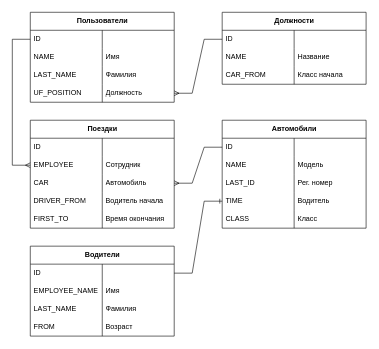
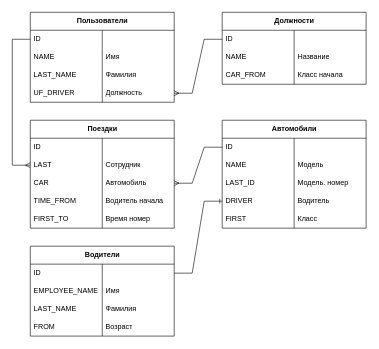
  <mxCell id="0" />
  <mxCell id="1" parent="0" />
  <mxCell id="2" value="" style="edgeStyle=entityRelationEdgeStyle;fontSize=12;html=1;endArrow=ERmany;rounded=0;exitX=0;exitY=0.5;exitDx=0;exitDy=0;entryX=1;entryY=0.5;entryDx=0;entryDy=0;" parent="1" source="19" target="15" edge="1"><mxGeometry width="100" height="100" relative="1" as="geometry"><mxPoint x="290" y="590" as="sourcePoint" /><mxPoint x="300" y="660" as="targetPoint" /></mxGeometry></mxCell>
  <mxCell id="3" value="" style="edgeStyle=entityRelationEdgeStyle;fontSize=12;html=1;endArrow=ERmany;rounded=0;exitX=0;exitY=0.5;exitDx=0;exitDy=0;entryX=1;entryY=0.5;entryDx=0;entryDy=0;" parent="1" source="29" target="51" edge="1"><mxGeometry width="100" height="100" relative="1" as="geometry"><mxPoint x="350" y="330" as="sourcePoint" /><mxPoint x="260" y="405" as="targetPoint" /></mxGeometry></mxCell>
  <mxCell id="4" value="" style="edgeStyle=orthogonalEdgeStyle;fontSize=12;html=1;endArrow=ERmany;rounded=0;jumpStyle=none;exitX=0;exitY=0.5;exitDx=0;exitDy=0;entryX=0;entryY=0.5;entryDx=0;entryDy=0;" parent="1" source="6" target="48" edge="1"><mxGeometry width="100" height="100" relative="1" as="geometry"><mxPoint x="0" y="433" as="sourcePoint" /><mxPoint x="-20" y="460" as="targetPoint" /><Array as="points"><mxPoint x="20" y="65" /><mxPoint x="20" y="275" /></Array></mxGeometry></mxCell>
  <mxCell id="5" value="Пользователи" style="shape=table;startSize=30;container=1;collapsible=1;childLayout=tableLayout;fixedRows=1;rowLines=0;fontStyle=1;align=center;resizeLast=1;html=1;" parent="1" vertex="1"><mxGeometry x="50" y="20" width="240" height="150" as="geometry" /></mxCell>
  <mxCell id="6" value="" style="shape=tableRow;horizontal=0;startSize=0;swimlaneHead=0;swimlaneBody=0;fillColor=none;collapsible=0;dropTarget=0;points=[[0,0.5],[1,0.5]];portConstraint=eastwest;top=0;left=0;right=0;bottom=0;" parent="5" vertex="1"><mxGeometry y="30" width="240" height="30" as="geometry" /></mxCell>
  <mxCell id="7" value="ID" style="shape=partialRectangle;connectable=0;fillColor=none;top=0;left=0;bottom=0;right=0;editable=1;overflow=hidden;whiteSpace=wrap;html=1;align=left;spacingLeft=4;" parent="6" vertex="1"><mxGeometry width="120" height="30" as="geometry"><mxRectangle width="120" height="30" as="alternateBounds" /></mxGeometry></mxCell>
  <mxCell id="8" value="" style="shape=partialRectangle;connectable=0;fillColor=none;top=0;left=0;bottom=0;right=0;align=left;spacingLeft=4;overflow=hidden;whiteSpace=wrap;html=1;" parent="6" vertex="1"><mxGeometry x="120" width="120" height="30" as="geometry"><mxRectangle width="120" height="30" as="alternateBounds" /></mxGeometry></mxCell>
  <mxCell id="9" value="" style="shape=tableRow;horizontal=0;startSize=0;swimlaneHead=0;swimlaneBody=0;fillColor=none;collapsible=0;dropTarget=0;points=[[0,0.5],[1,0.5]];portConstraint=eastwest;top=0;left=0;right=0;bottom=0;" parent="5" vertex="1"><mxGeometry y="60" width="240" height="30" as="geometry" /></mxCell>
  <mxCell id="10" value="NAME" style="shape=partialRectangle;connectable=0;fillColor=none;top=0;left=0;bottom=0;right=0;editable=1;overflow=hidden;whiteSpace=wrap;html=1;align=left;spacingLeft=4;" parent="9" vertex="1"><mxGeometry width="120" height="30" as="geometry"><mxRectangle width="120" height="30" as="alternateBounds" /></mxGeometry></mxCell>
  <mxCell id="11" value="Имя" style="shape=partialRectangle;connectable=0;fillColor=none;top=0;left=0;bottom=0;right=0;align=left;spacingLeft=4;overflow=hidden;whiteSpace=wrap;html=1;" parent="9" vertex="1"><mxGeometry x="120" width="120" height="30" as="geometry"><mxRectangle width="120" height="30" as="alternateBounds" /></mxGeometry></mxCell>
  <mxCell id="12" value="" style="shape=tableRow;horizontal=0;startSize=0;swimlaneHead=0;swimlaneBody=0;fillColor=none;collapsible=0;dropTarget=0;points=[[0,0.5],[1,0.5]];portConstraint=eastwest;top=0;left=0;right=0;bottom=0;" parent="5" vertex="1"><mxGeometry y="90" width="240" height="30" as="geometry" /></mxCell>
  <mxCell id="13" value="LAST_NAME" style="shape=partialRectangle;connectable=0;fillColor=none;top=0;left=0;bottom=0;right=0;editable=1;overflow=hidden;whiteSpace=wrap;html=1;align=left;spacingLeft=4;" parent="12" vertex="1"><mxGeometry width="120" height="30" as="geometry"><mxRectangle width="120" height="30" as="alternateBounds" /></mxGeometry></mxCell>
  <mxCell id="14" value="Фамилия" style="shape=partialRectangle;connectable=0;fillColor=none;top=0;left=0;bottom=0;right=0;align=left;spacingLeft=4;overflow=hidden;whiteSpace=wrap;html=1;" parent="12" vertex="1"><mxGeometry x="120" width="120" height="30" as="geometry"><mxRectangle width="120" height="30" as="alternateBounds" /></mxGeometry></mxCell>
  <mxCell id="15" value="" style="shape=tableRow;horizontal=0;startSize=0;swimlaneHead=0;swimlaneBody=0;fillColor=none;collapsible=0;dropTarget=0;points=[[0,0.5],[1,0.5]];portConstraint=eastwest;top=0;left=0;right=0;bottom=0;" parent="5" vertex="1"><mxGeometry y="120" width="240" height="30" as="geometry" /></mxCell>
- <mxCell id="16" value="UF_POSITION" style="shape=partialRectangle;connectable=0;fillColor=none;top=0;left=0;bottom=0;right=0;fontStyle=0;overflow=hidden;whiteSpace=wrap;html=1;align=left;spacingLeft=4;" parent="15" vertex="1"><mxGeometry width="120" height="30" as="geometry"><mxRectangle width="120" height="30" as="alternateBounds" /></mxGeometry></mxCell>
+ <mxCell id="16" value="UF_DRIVER" style="shape=partialRectangle;connectable=0;fillColor=none;top=0;left=0;bottom=0;right=0;fontStyle=0;overflow=hidden;whiteSpace=wrap;html=1;align=left;spacingLeft=4;" parent="15" vertex="1"><mxGeometry width="120" height="30" as="geometry"><mxRectangle width="120" height="30" as="alternateBounds" /></mxGeometry></mxCell>
  <mxCell id="17" value="Должность" style="shape=partialRectangle;connectable=0;fillColor=none;top=0;left=0;bottom=0;right=0;align=left;spacingLeft=4;fontStyle=0;overflow=hidden;whiteSpace=wrap;html=1;" parent="15" vertex="1"><mxGeometry x="120" width="120" height="30" as="geometry"><mxRectangle width="120" height="30" as="alternateBounds" /></mxGeometry></mxCell>
  <mxCell id="18" value="Должности" style="shape=table;startSize=30;container=1;collapsible=1;childLayout=tableLayout;fixedRows=1;rowLines=0;fontStyle=1;align=center;resizeLast=1;html=1;" parent="1" vertex="1"><mxGeometry x="370" y="20" width="240" height="120" as="geometry" /></mxCell>
  <mxCell id="19" value="" style="shape=tableRow;horizontal=0;startSize=0;swimlaneHead=0;swimlaneBody=0;fillColor=none;collapsible=0;dropTarget=0;points=[[0,0.5],[1,0.5]];portConstraint=eastwest;top=0;left=0;right=0;bottom=0;" parent="18" vertex="1"><mxGeometry y="30" width="240" height="30" as="geometry" /></mxCell>
  <mxCell id="20" value="ID" style="shape=partialRectangle;connectable=0;fillColor=none;top=0;left=0;bottom=0;right=0;editable=1;overflow=hidden;whiteSpace=wrap;html=1;align=left;spacingLeft=4;" parent="19" vertex="1"><mxGeometry width="120" height="30" as="geometry"><mxRectangle width="120" height="30" as="alternateBounds" /></mxGeometry></mxCell>
  <mxCell id="21" value="" style="shape=partialRectangle;connectable=0;fillColor=none;top=0;left=0;bottom=0;right=0;align=left;spacingLeft=4;overflow=hidden;whiteSpace=wrap;html=1;" parent="19" vertex="1"><mxGeometry x="120" width="120" height="30" as="geometry"><mxRectangle width="120" height="30" as="alternateBounds" /></mxGeometry></mxCell>
  <mxCell id="22" value="" style="shape=tableRow;horizontal=0;startSize=0;swimlaneHead=0;swimlaneBody=0;fillColor=none;collapsible=0;dropTarget=0;points=[[0,0.5],[1,0.5]];portConstraint=eastwest;top=0;left=0;right=0;bottom=0;" parent="18" vertex="1"><mxGeometry y="60" width="240" height="30" as="geometry" /></mxCell>
  <mxCell id="23" value="NAME" style="shape=partialRectangle;connectable=0;fillColor=none;top=0;left=0;bottom=0;right=0;editable=1;overflow=hidden;whiteSpace=wrap;html=1;align=left;spacingLeft=4;" parent="22" vertex="1"><mxGeometry width="120" height="30" as="geometry"><mxRectangle width="120" height="30" as="alternateBounds" /></mxGeometry></mxCell>
  <mxCell id="24" value="Название" style="shape=partialRectangle;connectable=0;fillColor=none;top=0;left=0;bottom=0;right=0;align=left;spacingLeft=4;overflow=hidden;whiteSpace=wrap;html=1;" parent="22" vertex="1"><mxGeometry x="120" width="120" height="30" as="geometry"><mxRectangle width="120" height="30" as="alternateBounds" /></mxGeometry></mxCell>
  <mxCell id="25" value="" style="shape=tableRow;horizontal=0;startSize=0;swimlaneHead=0;swimlaneBody=0;fillColor=none;collapsible=0;dropTarget=0;points=[[0,0.5],[1,0.5]];portConstraint=eastwest;top=0;left=0;right=0;bottom=0;" parent="18" vertex="1"><mxGeometry y="90" width="240" height="30" as="geometry" /></mxCell>
  <mxCell id="26" value="CAR_FROM" style="shape=partialRectangle;connectable=0;fillColor=none;top=0;left=0;bottom=0;right=0;editable=1;overflow=hidden;whiteSpace=wrap;html=1;align=left;spacingLeft=4;" parent="25" vertex="1"><mxGeometry width="120" height="30" as="geometry"><mxRectangle width="120" height="30" as="alternateBounds" /></mxGeometry></mxCell>
  <mxCell id="27" value="Класс начала" style="shape=partialRectangle;connectable=0;fillColor=none;top=0;left=0;bottom=0;right=0;align=left;spacingLeft=4;overflow=hidden;whiteSpace=wrap;html=1;" parent="25" vertex="1"><mxGeometry x="120" width="120" height="30" as="geometry"><mxRectangle width="120" height="30" as="alternateBounds" /></mxGeometry></mxCell>
  <mxCell id="28" value="&lt;div&gt;Автомобили&lt;/div&gt;" style="shape=table;startSize=30;container=1;collapsible=1;childLayout=tableLayout;fixedRows=1;rowLines=0;fontStyle=1;align=center;resizeLast=1;html=1;" parent="1" vertex="1"><mxGeometry x="370" y="200" width="240" height="180" as="geometry" /></mxCell>
  <mxCell id="29" value="" style="shape=tableRow;horizontal=0;startSize=0;swimlaneHead=0;swimlaneBody=0;fillColor=none;collapsible=0;dropTarget=0;points=[[0,0.5],[1,0.5]];portConstraint=eastwest;top=0;left=0;right=0;bottom=0;" parent="28" vertex="1"><mxGeometry y="30" width="240" height="30" as="geometry" /></mxCell>
  <mxCell id="30" value="ID" style="shape=partialRectangle;connectable=0;fillColor=none;top=0;left=0;bottom=0;right=0;editable=1;overflow=hidden;whiteSpace=wrap;html=1;align=left;spacingLeft=4;" parent="29" vertex="1"><mxGeometry width="120" height="30" as="geometry"><mxRectangle width="120" height="30" as="alternateBounds" /></mxGeometry></mxCell>
  <mxCell id="31" value="" style="shape=partialRectangle;connectable=0;fillColor=none;top=0;left=0;bottom=0;right=0;align=left;spacingLeft=4;overflow=hidden;whiteSpace=wrap;html=1;" parent="29" vertex="1"><mxGeometry x="120" width="120" height="30" as="geometry"><mxRectangle width="120" height="30" as="alternateBounds" /></mxGeometry></mxCell>
  <mxCell id="32" value="" style="shape=tableRow;horizontal=0;startSize=0;swimlaneHead=0;swimlaneBody=0;fillColor=none;collapsible=0;dropTarget=0;points=[[0,0.5],[1,0.5]];portConstraint=eastwest;top=0;left=0;right=0;bottom=0;" parent="28" vertex="1"><mxGeometry y="60" width="240" height="30" as="geometry" /></mxCell>
  <mxCell id="33" value="NAME" style="shape=partialRectangle;connectable=0;fillColor=none;top=0;left=0;bottom=0;right=0;editable=1;overflow=hidden;whiteSpace=wrap;html=1;align=left;spacingLeft=4;" parent="32" vertex="1"><mxGeometry width="120" height="30" as="geometry"><mxRectangle width="120" height="30" as="alternateBounds" /></mxGeometry></mxCell>
  <mxCell id="34" value="Модель" style="shape=partialRectangle;connectable=0;fillColor=none;top=0;left=0;bottom=0;right=0;align=left;spacingLeft=4;overflow=hidden;whiteSpace=wrap;html=1;" parent="32" vertex="1"><mxGeometry x="120" width="120" height="30" as="geometry"><mxRectangle width="120" height="30" as="alternateBounds" /></mxGeometry></mxCell>
  <mxCell id="35" value="" style="shape=tableRow;horizontal=0;startSize=0;swimlaneHead=0;swimlaneBody=0;fillColor=none;collapsible=0;dropTarget=0;points=[[0,0.5],[1,0.5]];portConstraint=eastwest;top=0;left=0;right=0;bottom=0;" parent="28" vertex="1"><mxGeometry y="90" width="240" height="30" as="geometry" /></mxCell>
  <mxCell id="36" value="LAST_ID" style="shape=partialRectangle;connectable=0;fillColor=none;top=0;left=0;bottom=0;right=0;editable=1;overflow=hidden;whiteSpace=wrap;html=1;align=left;spacingLeft=4;" parent="35" vertex="1"><mxGeometry width="120" height="30" as="geometry"><mxRectangle width="120" height="30" as="alternateBounds" /></mxGeometry></mxCell>
- <mxCell id="37" value="Рег. номер" style="shape=partialRectangle;connectable=0;fillColor=none;top=0;left=0;bottom=0;right=0;align=left;spacingLeft=4;overflow=hidden;whiteSpace=wrap;html=1;" parent="35" vertex="1"><mxGeometry x="120" width="120" height="30" as="geometry"><mxRectangle width="120" height="30" as="alternateBounds" /></mxGeometry></mxCell>
+ <mxCell id="37" value="Модель. номер" style="shape=partialRectangle;connectable=0;fillColor=none;top=0;left=0;bottom=0;right=0;align=left;spacingLeft=4;overflow=hidden;whiteSpace=wrap;html=1;" parent="35" vertex="1"><mxGeometry x="120" width="120" height="30" as="geometry"><mxRectangle width="120" height="30" as="alternateBounds" /></mxGeometry></mxCell>
  <mxCell id="38" value="" style="shape=tableRow;horizontal=0;startSize=0;swimlaneHead=0;swimlaneBody=0;fillColor=none;collapsible=0;dropTarget=0;points=[[0,0.5],[1,0.5]];portConstraint=eastwest;top=0;left=0;right=0;bottom=0;" parent="28" vertex="1"><mxGeometry y="120" width="240" height="30" as="geometry" /></mxCell>
- <mxCell id="39" value="TIME" style="shape=partialRectangle;connectable=0;fillColor=none;top=0;left=0;bottom=0;right=0;fontStyle=0;overflow=hidden;whiteSpace=wrap;html=1;align=left;spacingLeft=4;" parent="38" vertex="1"><mxGeometry width="120" height="30" as="geometry"><mxRectangle width="120" height="30" as="alternateBounds" /></mxGeometry></mxCell>
+ <mxCell id="39" value="DRIVER" style="shape=partialRectangle;connectable=0;fillColor=none;top=0;left=0;bottom=0;right=0;fontStyle=0;overflow=hidden;whiteSpace=wrap;html=1;align=left;spacingLeft=4;" parent="38" vertex="1"><mxGeometry width="120" height="30" as="geometry"><mxRectangle width="120" height="30" as="alternateBounds" /></mxGeometry></mxCell>
  <mxCell id="40" value="Водитель" style="shape=partialRectangle;connectable=0;fillColor=none;top=0;left=0;bottom=0;right=0;align=left;spacingLeft=4;fontStyle=0;overflow=hidden;whiteSpace=wrap;html=1;" parent="38" vertex="1"><mxGeometry x="120" width="120" height="30" as="geometry"><mxRectangle width="120" height="30" as="alternateBounds" /></mxGeometry></mxCell>
  <mxCell id="41" value="" style="shape=tableRow;horizontal=0;startSize=0;swimlaneHead=0;swimlaneBody=0;fillColor=none;collapsible=0;dropTarget=0;points=[[0,0.5],[1,0.5]];portConstraint=eastwest;top=0;left=0;right=0;bottom=0;" parent="28" vertex="1"><mxGeometry y="150" width="240" height="30" as="geometry" /></mxCell>
- <mxCell id="42" value="CLASS" style="shape=partialRectangle;connectable=0;fillColor=none;top=0;left=0;bottom=0;right=0;fontStyle=0;overflow=hidden;whiteSpace=wrap;html=1;align=left;spacingLeft=4;" parent="41" vertex="1"><mxGeometry width="120" height="30" as="geometry"><mxRectangle width="120" height="30" as="alternateBounds" /></mxGeometry></mxCell>
+ <mxCell id="42" value="FIRST" style="shape=partialRectangle;connectable=0;fillColor=none;top=0;left=0;bottom=0;right=0;fontStyle=0;overflow=hidden;whiteSpace=wrap;html=1;align=left;spacingLeft=4;" parent="41" vertex="1"><mxGeometry width="120" height="30" as="geometry"><mxRectangle width="120" height="30" as="alternateBounds" /></mxGeometry></mxCell>
  <mxCell id="43" value="Класс" style="shape=partialRectangle;connectable=0;fillColor=none;top=0;left=0;bottom=0;right=0;align=left;spacingLeft=4;fontStyle=0;overflow=hidden;whiteSpace=wrap;html=1;" parent="41" vertex="1"><mxGeometry x="120" width="120" height="30" as="geometry"><mxRectangle width="120" height="30" as="alternateBounds" /></mxGeometry></mxCell>
  <mxCell id="44" value="Поездки" style="shape=table;startSize=30;container=1;collapsible=1;childLayout=tableLayout;fixedRows=1;rowLines=0;fontStyle=1;align=center;resizeLast=1;html=1;" parent="1" vertex="1"><mxGeometry x="50" y="200" width="240" height="180" as="geometry" /></mxCell>
  <mxCell id="45" value="" style="shape=tableRow;horizontal=0;startSize=0;swimlaneHead=0;swimlaneBody=0;fillColor=none;collapsible=0;dropTarget=0;points=[[0,0.5],[1,0.5]];portConstraint=eastwest;top=0;left=0;right=0;bottom=0;" parent="44" vertex="1"><mxGeometry y="30" width="240" height="30" as="geometry" /></mxCell>
  <mxCell id="46" value="ID" style="shape=partialRectangle;connectable=0;fillColor=none;top=0;left=0;bottom=0;right=0;editable=1;overflow=hidden;whiteSpace=wrap;html=1;align=left;spacingLeft=4;" parent="45" vertex="1"><mxGeometry width="120" height="30" as="geometry"><mxRectangle width="120" height="30" as="alternateBounds" /></mxGeometry></mxCell>
  <mxCell id="47" value="" style="shape=partialRectangle;connectable=0;fillColor=none;top=0;left=0;bottom=0;right=0;align=left;spacingLeft=4;overflow=hidden;whiteSpace=wrap;html=1;" parent="45" vertex="1"><mxGeometry x="120" width="120" height="30" as="geometry"><mxRectangle width="120" height="30" as="alternateBounds" /></mxGeometry></mxCell>
  <mxCell id="48" value="" style="shape=tableRow;horizontal=0;startSize=0;swimlaneHead=0;swimlaneBody=0;fillColor=none;collapsible=0;dropTarget=0;points=[[0,0.5],[1,0.5]];portConstraint=eastwest;top=0;left=0;right=0;bottom=0;" parent="44" vertex="1"><mxGeometry y="60" width="240" height="30" as="geometry" /></mxCell>
- <mxCell id="49" value="EMPLOYEE" style="shape=partialRectangle;connectable=0;fillColor=none;top=0;left=0;bottom=0;right=0;editable=1;overflow=hidden;whiteSpace=wrap;html=1;align=left;spacingLeft=4;" parent="48" vertex="1"><mxGeometry width="120" height="30" as="geometry"><mxRectangle width="120" height="30" as="alternateBounds" /></mxGeometry></mxCell>
+ <mxCell id="49" value="LAST" style="shape=partialRectangle;connectable=0;fillColor=none;top=0;left=0;bottom=0;right=0;editable=1;overflow=hidden;whiteSpace=wrap;html=1;align=left;spacingLeft=4;" parent="48" vertex="1"><mxGeometry width="120" height="30" as="geometry"><mxRectangle width="120" height="30" as="alternateBounds" /></mxGeometry></mxCell>
  <mxCell id="50" value="Сотрудник" style="shape=partialRectangle;connectable=0;fillColor=none;top=0;left=0;bottom=0;right=0;align=left;spacingLeft=4;overflow=hidden;whiteSpace=wrap;html=1;" parent="48" vertex="1"><mxGeometry x="120" width="120" height="30" as="geometry"><mxRectangle width="120" height="30" as="alternateBounds" /></mxGeometry></mxCell>
  <mxCell id="51" value="" style="shape=tableRow;horizontal=0;startSize=0;swimlaneHead=0;swimlaneBody=0;fillColor=none;collapsible=0;dropTarget=0;points=[[0,0.5],[1,0.5]];portConstraint=eastwest;top=0;left=0;right=0;bottom=0;" parent="44" vertex="1"><mxGeometry y="90" width="240" height="30" as="geometry" /></mxCell>
  <mxCell id="52" value="CAR" style="shape=partialRectangle;connectable=0;fillColor=none;top=0;left=0;bottom=0;right=0;editable=1;overflow=hidden;whiteSpace=wrap;html=1;align=left;spacingLeft=4;" parent="51" vertex="1"><mxGeometry width="120" height="30" as="geometry"><mxRectangle width="120" height="30" as="alternateBounds" /></mxGeometry></mxCell>
  <mxCell id="53" value="Автомобиль" style="shape=partialRectangle;connectable=0;fillColor=none;top=0;left=0;bottom=0;right=0;align=left;spacingLeft=4;overflow=hidden;whiteSpace=wrap;html=1;" parent="51" vertex="1"><mxGeometry x="120" width="120" height="30" as="geometry"><mxRectangle width="120" height="30" as="alternateBounds" /></mxGeometry></mxCell>
  <mxCell id="54" value="" style="shape=tableRow;horizontal=0;startSize=0;swimlaneHead=0;swimlaneBody=0;fillColor=none;collapsible=0;dropTarget=0;points=[[0,0.5],[1,0.5]];portConstraint=eastwest;top=0;left=0;right=0;bottom=0;" parent="44" vertex="1"><mxGeometry y="120" width="240" height="30" as="geometry" /></mxCell>
- <mxCell id="55" value="DRIVER_FROM" style="shape=partialRectangle;connectable=0;fillColor=none;top=0;left=0;bottom=0;right=0;fontStyle=0;overflow=hidden;whiteSpace=wrap;html=1;align=left;spacingLeft=4;" parent="54" vertex="1"><mxGeometry width="120" height="30" as="geometry"><mxRectangle width="120" height="30" as="alternateBounds" /></mxGeometry></mxCell>
+ <mxCell id="55" value="TIME_FROM" style="shape=partialRectangle;connectable=0;fillColor=none;top=0;left=0;bottom=0;right=0;fontStyle=0;overflow=hidden;whiteSpace=wrap;html=1;align=left;spacingLeft=4;" parent="54" vertex="1"><mxGeometry width="120" height="30" as="geometry"><mxRectangle width="120" height="30" as="alternateBounds" /></mxGeometry></mxCell>
  <mxCell id="56" value="Водитель начала" style="shape=partialRectangle;connectable=0;fillColor=none;top=0;left=0;bottom=0;right=0;align=left;spacingLeft=4;fontStyle=0;overflow=hidden;whiteSpace=wrap;html=1;" parent="54" vertex="1"><mxGeometry x="120" width="120" height="30" as="geometry"><mxRectangle width="120" height="30" as="alternateBounds" /></mxGeometry></mxCell>
  <mxCell id="57" value="" style="shape=tableRow;horizontal=0;startSize=0;swimlaneHead=0;swimlaneBody=0;fillColor=none;collapsible=0;dropTarget=0;points=[[0,0.5],[1,0.5]];portConstraint=eastwest;top=0;left=0;right=0;bottom=0;" parent="44" vertex="1"><mxGeometry y="150" width="240" height="30" as="geometry" /></mxCell>
  <mxCell id="58" value="FIRST_TO" style="shape=partialRectangle;connectable=0;fillColor=none;top=0;left=0;bottom=0;right=0;fontStyle=0;overflow=hidden;whiteSpace=wrap;html=1;align=left;spacingLeft=4;" parent="57" vertex="1"><mxGeometry width="120" height="30" as="geometry"><mxRectangle width="120" height="30" as="alternateBounds" /></mxGeometry></mxCell>
- <mxCell id="59" value="Время окончания" style="shape=partialRectangle;connectable=0;fillColor=none;top=0;left=0;bottom=0;right=0;align=left;spacingLeft=4;fontStyle=0;overflow=hidden;whiteSpace=wrap;html=1;" parent="57" vertex="1"><mxGeometry x="120" width="120" height="30" as="geometry"><mxRectangle width="120" height="30" as="alternateBounds" /></mxGeometry></mxCell>
+ <mxCell id="59" value="Время номер" style="shape=partialRectangle;connectable=0;fillColor=none;top=0;left=0;bottom=0;right=0;align=left;spacingLeft=4;fontStyle=0;overflow=hidden;whiteSpace=wrap;html=1;" parent="57" vertex="1"><mxGeometry x="120" width="120" height="30" as="geometry"><mxRectangle width="120" height="30" as="alternateBounds" /></mxGeometry></mxCell>
  <mxCell id="60" value="Водители" style="shape=table;startSize=30;container=1;collapsible=1;childLayout=tableLayout;fixedRows=1;rowLines=0;fontStyle=1;align=center;resizeLast=1;html=1;" parent="1" vertex="1"><mxGeometry x="50" y="410" width="240" height="150" as="geometry" /></mxCell>
  <mxCell id="61" value="" style="shape=tableRow;horizontal=0;startSize=0;swimlaneHead=0;swimlaneBody=0;fillColor=none;collapsible=0;dropTarget=0;points=[[0,0.5],[1,0.5]];portConstraint=eastwest;top=0;left=0;right=0;bottom=0;" parent="60" vertex="1"><mxGeometry y="30" width="240" height="30" as="geometry" /></mxCell>
  <mxCell id="62" value="ID" style="shape=partialRectangle;connectable=0;fillColor=none;top=0;left=0;bottom=0;right=0;editable=1;overflow=hidden;whiteSpace=wrap;html=1;align=left;spacingLeft=4;" parent="61" vertex="1"><mxGeometry width="120" height="30" as="geometry"><mxRectangle width="120" height="30" as="alternateBounds" /></mxGeometry></mxCell>
  <mxCell id="63" value="" style="shape=partialRectangle;connectable=0;fillColor=none;top=0;left=0;bottom=0;right=0;align=left;spacingLeft=4;overflow=hidden;whiteSpace=wrap;html=1;" parent="61" vertex="1"><mxGeometry x="120" width="120" height="30" as="geometry"><mxRectangle width="120" height="30" as="alternateBounds" /></mxGeometry></mxCell>
  <mxCell id="64" value="" style="shape=tableRow;horizontal=0;startSize=0;swimlaneHead=0;swimlaneBody=0;fillColor=none;collapsible=0;dropTarget=0;points=[[0,0.5],[1,0.5]];portConstraint=eastwest;top=0;left=0;right=0;bottom=0;" parent="60" vertex="1"><mxGeometry y="60" width="240" height="30" as="geometry" /></mxCell>
  <mxCell id="65" value="EMPLOYEE_NAME" style="shape=partialRectangle;connectable=0;fillColor=none;top=0;left=0;bottom=0;right=0;editable=1;overflow=hidden;whiteSpace=wrap;html=1;align=left;spacingLeft=4;" parent="64" vertex="1"><mxGeometry width="120" height="30" as="geometry"><mxRectangle width="120" height="30" as="alternateBounds" /></mxGeometry></mxCell>
  <mxCell id="66" value="Имя" style="shape=partialRectangle;connectable=0;fillColor=none;top=0;left=0;bottom=0;right=0;align=left;spacingLeft=4;overflow=hidden;whiteSpace=wrap;html=1;" parent="64" vertex="1"><mxGeometry x="120" width="120" height="30" as="geometry"><mxRectangle width="120" height="30" as="alternateBounds" /></mxGeometry></mxCell>
  <mxCell id="67" value="" style="shape=tableRow;horizontal=0;startSize=0;swimlaneHead=0;swimlaneBody=0;fillColor=none;collapsible=0;dropTarget=0;points=[[0,0.5],[1,0.5]];portConstraint=eastwest;top=0;left=0;right=0;bottom=0;" parent="60" vertex="1"><mxGeometry y="90" width="240" height="30" as="geometry" /></mxCell>
  <mxCell id="68" value="LAST_NAME" style="shape=partialRectangle;connectable=0;fillColor=none;top=0;left=0;bottom=0;right=0;editable=1;overflow=hidden;whiteSpace=wrap;html=1;align=left;spacingLeft=4;" parent="67" vertex="1"><mxGeometry width="120" height="30" as="geometry"><mxRectangle width="120" height="30" as="alternateBounds" /></mxGeometry></mxCell>
  <mxCell id="69" value="Фамилия" style="shape=partialRectangle;connectable=0;fillColor=none;top=0;left=0;bottom=0;right=0;align=left;spacingLeft=4;overflow=hidden;whiteSpace=wrap;html=1;" parent="67" vertex="1"><mxGeometry x="120" width="120" height="30" as="geometry"><mxRectangle width="120" height="30" as="alternateBounds" /></mxGeometry></mxCell>
  <mxCell id="70" value="" style="shape=tableRow;horizontal=0;startSize=0;swimlaneHead=0;swimlaneBody=0;fillColor=none;collapsible=0;dropTarget=0;points=[[0,0.5],[1,0.5]];portConstraint=eastwest;top=0;left=0;right=0;bottom=0;" parent="60" vertex="1"><mxGeometry y="120" width="240" height="30" as="geometry" /></mxCell>
  <mxCell id="71" value="FROM" style="shape=partialRectangle;connectable=0;fillColor=none;top=0;left=0;bottom=0;right=0;fontStyle=0;overflow=hidden;whiteSpace=wrap;html=1;align=left;spacingLeft=4;" parent="70" vertex="1"><mxGeometry width="120" height="30" as="geometry"><mxRectangle width="120" height="30" as="alternateBounds" /></mxGeometry></mxCell>
  <mxCell id="72" value="Возраст" style="shape=partialRectangle;connectable=0;fillColor=none;top=0;left=0;bottom=0;right=0;align=left;spacingLeft=4;fontStyle=0;overflow=hidden;whiteSpace=wrap;html=1;" parent="70" vertex="1"><mxGeometry x="120" width="120" height="30" as="geometry"><mxRectangle width="120" height="30" as="alternateBounds" /></mxGeometry></mxCell>
  <mxCell id="73" value="" style="edgeStyle=entityRelationEdgeStyle;fontSize=12;html=1;endArrow=ERone;endFill=1;rounded=0;entryX=0;entryY=0.5;entryDx=0;entryDy=0;exitX=1;exitY=0.5;exitDx=0;exitDy=0;" parent="1" source="61" target="38" edge="1"><mxGeometry width="100" height="100" relative="1" as="geometry"><mxPoint x="340" y="550" as="sourcePoint" /><mxPoint x="440" y="450" as="targetPoint" /></mxGeometry></mxCell>
